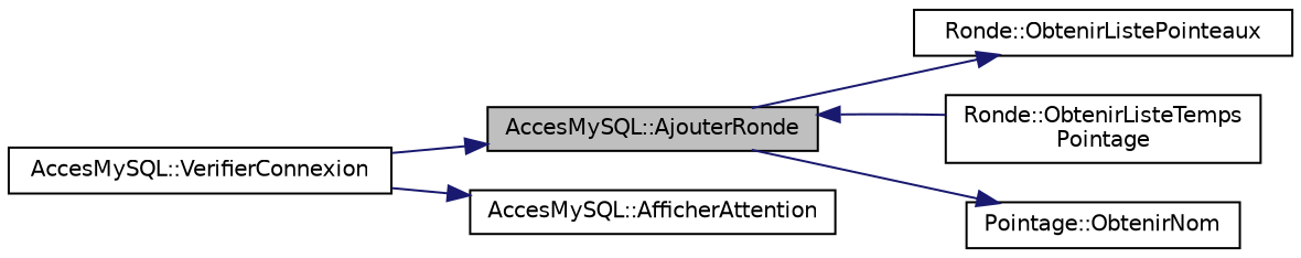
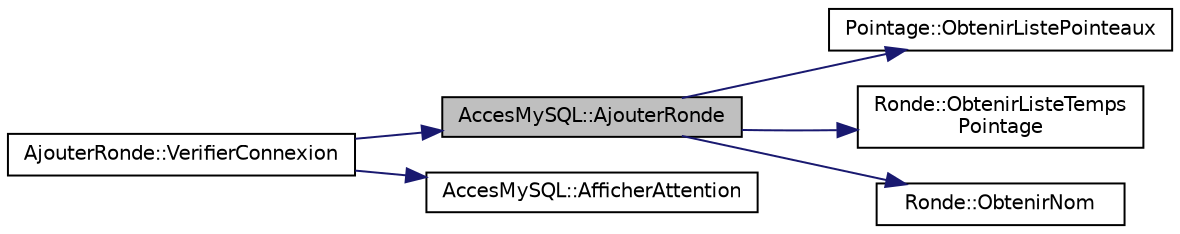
  digraph {
    rankdir=LR
    node [color=black fillcolor=white fontname=Helvetica fontsize=10 shape=record style=filled]
    edge [color=midnightblue fontname=Helvetica fontsize=10 labelfontname=Helvetica labelfontsize=10 style=solid]
    n1 [fillcolor=grey75 fontcolor=black height=0.2 label="AccesMySQL::AjouterRonde" width=0.4]
-   n2 [height=0.2 label="Ronde::ObtenirListePointeaux" width=0.4]
+   n2 [height=0.2 label="Pointage::ObtenirListePointeaux" width=0.4]
    n3 [height=0.2 label="Ronde::ObtenirListeTemps\lPointage" width=0.4]
-   n4 [height=0.2 label="Pointage::ObtenirNom" width=0.4]
-   n5 [height=0.2 label="AccesMySQL::VerifierConnexion" width=0.4]
+   n4 [height=0.2 label="Ronde::ObtenirNom" width=0.4]
+   n5 [height=0.2 label="AjouterRonde::VerifierConnexion" width=0.4]
    n6 [height=0.2 label="AccesMySQL::AfficherAttention" width=0.4]
    n1 -> n2
-   n3 -> n1
+   n1 -> n3
    n1 -> n4
    n5 -> n1
    n5 -> n6
  }
